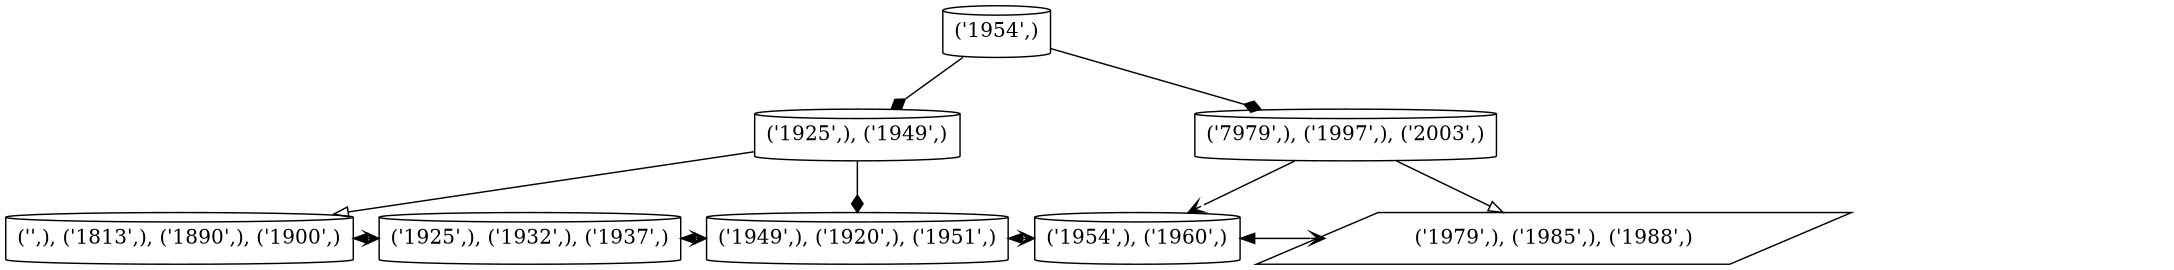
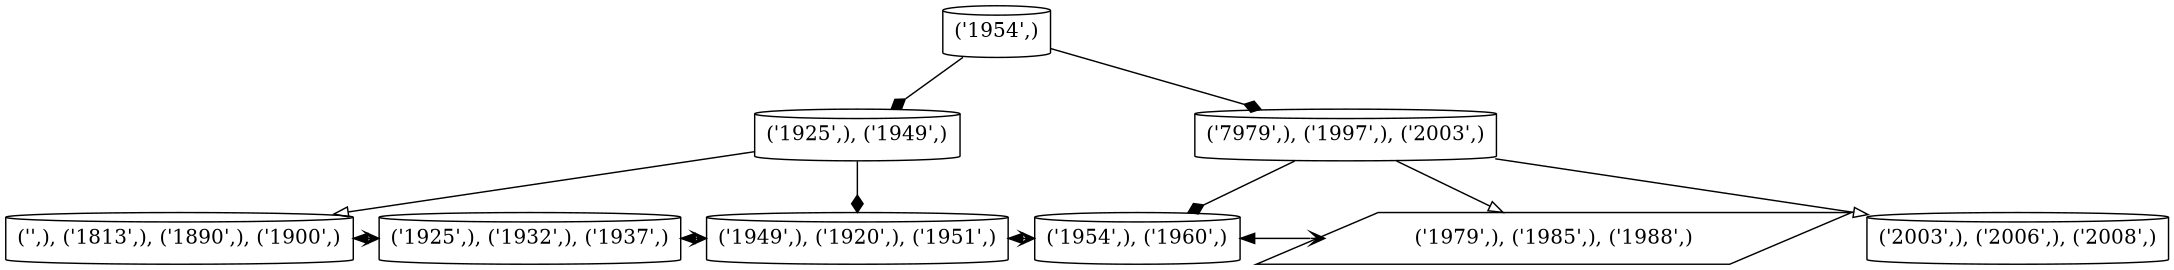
  digraph {
    node [shape=cylinder]
    edge [arrowhead=diamond]
    n1 [label="('1954',)"]
    n2 [label="('1925',), ('1949',)"]
    n3 [label="('7979',), ('1997',), ('2003',)"]
    n4 [label="('',), ('1813',), ('1890',), ('1900',)" width=0.1]
    n5 [label="('1925',), ('1932',), ('1937',)"]
    n6 [label="('1949',), ('1920',), ('1951',)"]
    n7 [label="('1954',), ('1960',)"]
    n8 [label="('1979',), ('1985',), ('1988',)" shape=parallelogram]
+   n9 [label="('2003',), ('2006',), ('2008',)"]
    subgraph sub_1 {
      rank=same
      n1
    }
    subgraph sub_2 {
      rank=same
      n2
      n3
    }
    subgraph sub_3 {
      rank=same
      n4
      n5
      n6
      n7
      n8
+     n9
    }
    n1 -> n2
    n1 -> n3
    n2 -> n4 [arrowhead=onormal]
    n2 -> n6
-   n3 -> n7 [arrowhead=vee]
+   n3 -> n7
    n3 -> n8 [arrowhead=onormal]
+   n3 -> n9 [arrowhead=onormal]
    n4 -> n5 [arrowhead=vee dir=both]
    n5 -> n6 [arrowhead=vee dir=both]
    n6 -> n7 [arrowhead=vee dir=both]
    n7 -> n8 [arrowhead=vee dir=both]
  }
